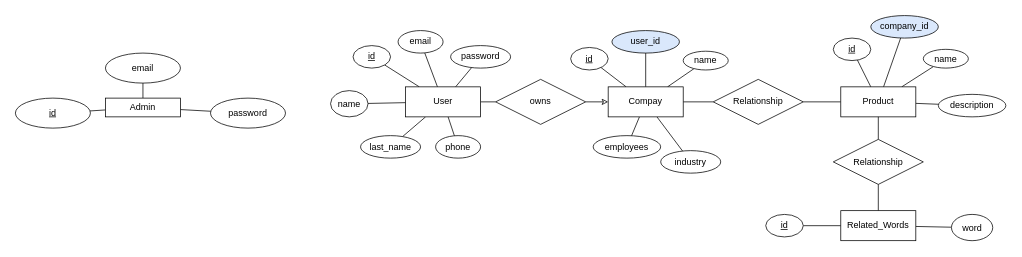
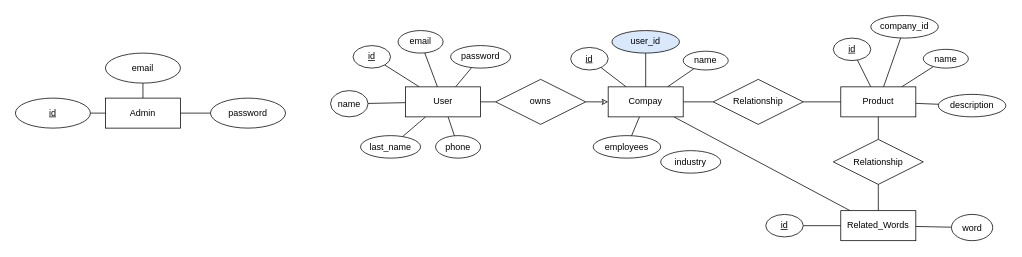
  <mxCell id="0" />
  <mxCell id="1" parent="0" />
  <mxCell id="2" value="" style="edgeStyle=none;html=1;endArrow=none;endFill=0;" parent="1" source="9" target="10" edge="1"><mxGeometry relative="1" as="geometry" /></mxCell>
  <mxCell id="3" value="" style="edgeStyle=none;html=1;endArrow=none;endFill=0;" parent="1" source="9" target="11" edge="1"><mxGeometry relative="1" as="geometry" /></mxCell>
  <mxCell id="4" value="" style="edgeStyle=none;html=1;endArrow=none;endFill=0;" parent="1" source="9" target="12" edge="1"><mxGeometry relative="1" as="geometry" /></mxCell>
  <mxCell id="5" value="" style="edgeStyle=none;html=1;endArrow=none;endFill=0;" edge="1" parent="1" source="9" target="20"><mxGeometry relative="1" as="geometry" /></mxCell>
  <mxCell id="6" value="" style="edgeStyle=none;html=1;endArrow=none;endFill=0;" edge="1" parent="1" source="9" target="21"><mxGeometry relative="1" as="geometry" /></mxCell>
  <mxCell id="7" value="" style="edgeStyle=none;html=1;endArrow=none;endFill=0;" edge="1" parent="1" source="9" target="22"><mxGeometry relative="1" as="geometry" /></mxCell>
  <mxCell id="8" value="" style="edgeStyle=none;html=1;endArrow=none;endFill=0;" edge="1" parent="1" source="9" target="31"><mxGeometry relative="1" as="geometry" /></mxCell>
  <mxCell id="9" value="User" style="whiteSpace=wrap;html=1;align=center;" parent="1" vertex="1"><mxGeometry x="540" y="115" width="100" height="40" as="geometry" /></mxCell>
  <mxCell id="10" value="email" style="ellipse;whiteSpace=wrap;html=1;align=center;" parent="1" vertex="1"><mxGeometry x="530" y="40" width="60" height="30" as="geometry" /></mxCell>
  <mxCell id="11" value="id" style="ellipse;whiteSpace=wrap;html=1;align=center;fontStyle=4;" parent="1" vertex="1"><mxGeometry x="470" y="60" width="50" height="30" as="geometry" /></mxCell>
  <mxCell id="12" value="password" style="ellipse;whiteSpace=wrap;html=1;align=center;" parent="1" vertex="1"><mxGeometry x="600" y="60" width="80" height="30" as="geometry" /></mxCell>
  <mxCell id="13" value="" style="edgeStyle=none;html=1;endArrow=none;endFill=0;" parent="1" source="16" target="17" edge="1"><mxGeometry relative="1" as="geometry" /></mxCell>
  <mxCell id="14" value="" style="edgeStyle=none;html=1;endArrow=none;endFill=0;" parent="1" source="16" target="18" edge="1"><mxGeometry relative="1" as="geometry" /></mxCell>
  <mxCell id="15" value="" style="edgeStyle=none;html=1;endArrow=none;endFill=0;" parent="1" source="16" target="19" edge="1"><mxGeometry relative="1" as="geometry" /></mxCell>
- <mxCell id="16" value="Admin" style="whiteSpace=wrap;html=1;align=center;" parent="1" vertex="1"><mxGeometry x="140" y="130" width="100" height="25" as="geometry" /></mxCell>
+ <mxCell id="16" value="Admin" style="whiteSpace=wrap;html=1;align=center;" parent="1" vertex="1"><mxGeometry x="140" y="130" width="100" height="40" as="geometry" /></mxCell>
  <mxCell id="17" value="id" style="ellipse;whiteSpace=wrap;html=1;align=center;fontStyle=4;" parent="1" vertex="1"><mxGeometry x="20" y="130" width="100" height="40" as="geometry" /></mxCell>
  <mxCell id="18" value="email" style="ellipse;whiteSpace=wrap;html=1;align=center;" parent="1" vertex="1"><mxGeometry x="140" y="70" width="100" height="40" as="geometry" /></mxCell>
  <mxCell id="19" value="password" style="ellipse;whiteSpace=wrap;html=1;align=center;" parent="1" vertex="1"><mxGeometry x="280" y="130" width="100" height="40" as="geometry" /></mxCell>
  <mxCell id="20" value="name" style="ellipse;whiteSpace=wrap;html=1;align=center;" vertex="1" parent="1"><mxGeometry x="440" y="120" width="50" height="35" as="geometry" /></mxCell>
  <mxCell id="21" value="last_name" style="ellipse;whiteSpace=wrap;html=1;align=center;" vertex="1" parent="1"><mxGeometry x="480" y="180" width="80" height="30" as="geometry" /></mxCell>
  <mxCell id="22" value="phone" style="ellipse;whiteSpace=wrap;html=1;align=center;" vertex="1" parent="1"><mxGeometry x="580" y="180" width="60" height="30" as="geometry" /></mxCell>
  <mxCell id="23" value="" style="edgeStyle=none;html=1;endArrow=none;endFill=0;" edge="1" parent="1" source="29" target="32"><mxGeometry relative="1" as="geometry" /></mxCell>
  <mxCell id="24" value="" style="edgeStyle=none;html=1;endArrow=none;endFill=0;" edge="1" parent="1" source="29" target="33"><mxGeometry relative="1" as="geometry" /></mxCell>
- <mxCell id="25" value="" style="edgeStyle=none;html=1;endArrow=none;endFill=0;" edge="1" parent="1" source="29" target="34"><mxGeometry relative="1" as="geometry" /></mxCell>
+ <mxCell id="25" value="" style="edgeStyle=none;html=1;endArrow=none;endFill=0;" edge="1" parent="1" source="29" target="51"><mxGeometry relative="1" as="geometry" /></mxCell>
  <mxCell id="26" value="" style="edgeStyle=none;html=1;endArrow=none;endFill=0;" edge="1" parent="1" source="29" target="35"><mxGeometry relative="1" as="geometry" /></mxCell>
  <mxCell id="27" value="" style="edgeStyle=none;html=1;endArrow=none;endFill=0;" edge="1" parent="1" source="29" target="37"><mxGeometry relative="1" as="geometry" /></mxCell>
  <mxCell id="28" value="" style="edgeStyle=none;html=1;endArrow=none;endFill=0;" edge="1" parent="1" source="29" target="55"><mxGeometry relative="1" as="geometry" /></mxCell>
  <mxCell id="29" value="Compay" style="whiteSpace=wrap;html=1;align=center;" vertex="1" parent="1"><mxGeometry x="810" y="115" width="100" height="40" as="geometry" /></mxCell>
  <mxCell id="30" value="" style="edgeStyle=none;html=1;endArrow=classic;endFill=0;" edge="1" parent="1" source="31" target="29"><mxGeometry relative="1" as="geometry" /></mxCell>
  <mxCell id="31" value="owns" style="shape=rhombus;perimeter=rhombusPerimeter;whiteSpace=wrap;html=1;align=center;" vertex="1" parent="1"><mxGeometry x="660" y="105" width="120" height="60" as="geometry" /></mxCell>
  <mxCell id="32" value="id" style="ellipse;whiteSpace=wrap;html=1;align=center;fontStyle=4;" vertex="1" parent="1"><mxGeometry x="760" y="62.5" width="50" height="30" as="geometry" /></mxCell>
  <mxCell id="33" value="name" style="ellipse;whiteSpace=wrap;html=1;align=center;" vertex="1" parent="1"><mxGeometry x="910" y="67.5" width="60" height="25" as="geometry" /></mxCell>
  <mxCell id="34" value="industry" style="ellipse;whiteSpace=wrap;html=1;align=center;" vertex="1" parent="1"><mxGeometry x="880" y="200" width="80" height="30" as="geometry" /></mxCell>
  <mxCell id="35" value="employees" style="ellipse;whiteSpace=wrap;html=1;align=center;" vertex="1" parent="1"><mxGeometry x="790" y="180" width="90" height="30" as="geometry" /></mxCell>
  <mxCell id="36" value="" style="edgeStyle=none;html=1;endArrow=none;endFill=0;" edge="1" parent="1" source="37" target="42"><mxGeometry relative="1" as="geometry" /></mxCell>
  <mxCell id="37" value="Relationship" style="shape=rhombus;perimeter=rhombusPerimeter;whiteSpace=wrap;html=1;align=center;" vertex="1" parent="1"><mxGeometry x="950" y="105" width="120" height="60" as="geometry" /></mxCell>
  <mxCell id="38" value="" style="edgeStyle=none;html=1;endArrow=none;endFill=0;" edge="1" parent="1" source="42" target="43"><mxGeometry relative="1" as="geometry" /></mxCell>
  <mxCell id="39" value="" style="edgeStyle=none;html=1;endArrow=none;endFill=0;" edge="1" parent="1" source="42" target="44"><mxGeometry relative="1" as="geometry" /></mxCell>
  <mxCell id="40" value="" style="edgeStyle=none;html=1;endArrow=none;endFill=0;" edge="1" parent="1" source="42" target="45"><mxGeometry relative="1" as="geometry" /></mxCell>
  <mxCell id="41" value="" style="edgeStyle=none;html=1;endArrow=none;endFill=0;" edge="1" parent="1" source="42" target="54"><mxGeometry relative="1" as="geometry" /></mxCell>
  <mxCell id="42" value="Product" style="whiteSpace=wrap;html=1;align=center;" vertex="1" parent="1"><mxGeometry x="1120" y="115" width="100" height="40" as="geometry" /></mxCell>
  <mxCell id="43" value="id" style="ellipse;whiteSpace=wrap;html=1;align=center;fontStyle=4;" vertex="1" parent="1"><mxGeometry x="1110" y="50" width="50" height="30" as="geometry" /></mxCell>
  <mxCell id="44" value="name" style="ellipse;whiteSpace=wrap;html=1;align=center;" vertex="1" parent="1"><mxGeometry x="1230" y="65" width="60" height="25" as="geometry" /></mxCell>
  <mxCell id="45" value="description" style="ellipse;whiteSpace=wrap;html=1;align=center;" vertex="1" parent="1"><mxGeometry x="1250" y="125" width="90" height="30" as="geometry" /></mxCell>
  <mxCell id="46" value="" style="edgeStyle=none;html=1;endArrow=none;endFill=0;" edge="1" parent="1" source="47" target="42"><mxGeometry relative="1" as="geometry" /></mxCell>
  <mxCell id="47" value="Relationship" style="shape=rhombus;perimeter=rhombusPerimeter;whiteSpace=wrap;html=1;align=center;" vertex="1" parent="1"><mxGeometry x="1110" y="185" width="120" height="60" as="geometry" /></mxCell>
  <mxCell id="48" value="" style="edgeStyle=none;html=1;endArrow=none;endFill=0;" edge="1" parent="1" source="51" target="47"><mxGeometry relative="1" as="geometry" /></mxCell>
  <mxCell id="49" value="" style="edgeStyle=none;html=1;endArrow=none;endFill=0;" edge="1" parent="1" source="51" target="52"><mxGeometry relative="1" as="geometry" /></mxCell>
  <mxCell id="50" value="" style="edgeStyle=none;html=1;endArrow=none;endFill=0;" edge="1" parent="1" source="51" target="53"><mxGeometry relative="1" as="geometry" /></mxCell>
  <mxCell id="51" value="Related_Words" style="whiteSpace=wrap;html=1;align=center;" vertex="1" parent="1"><mxGeometry x="1120" y="280" width="100" height="40" as="geometry" /></mxCell>
  <mxCell id="52" value="id" style="ellipse;whiteSpace=wrap;html=1;align=center;fontStyle=4;" vertex="1" parent="1"><mxGeometry x="1020" y="285" width="50" height="30" as="geometry" /></mxCell>
  <mxCell id="53" value="word" style="ellipse;whiteSpace=wrap;html=1;align=center;" vertex="1" parent="1"><mxGeometry x="1267.5" y="285" width="55" height="35" as="geometry" /></mxCell>
- <mxCell id="54" value="company_id" style="ellipse;whiteSpace=wrap;html=1;align=center;fillColor=#dae8fc;" vertex="1" parent="1"><mxGeometry x="1160" y="20" width="90" height="30" as="geometry" /></mxCell>
+ <mxCell id="54" value="company_id" style="ellipse;whiteSpace=wrap;html=1;align=center;" vertex="1" parent="1"><mxGeometry x="1160" y="20" width="90" height="30" as="geometry" /></mxCell>
  <mxCell id="55" value="user_id" style="ellipse;whiteSpace=wrap;html=1;align=center;fillColor=#dae8fc;" vertex="1" parent="1"><mxGeometry x="815" y="40" width="90" height="30" as="geometry" /></mxCell>
